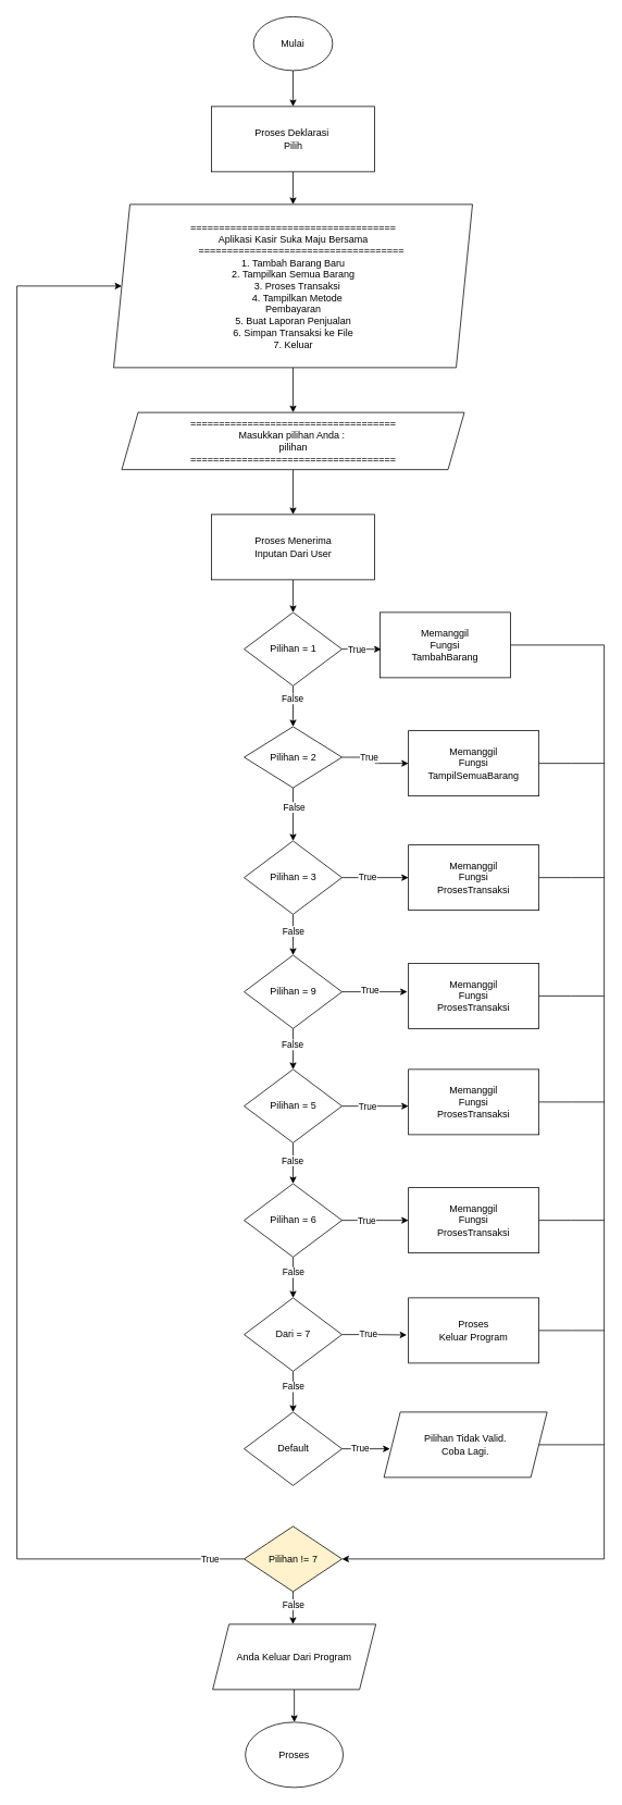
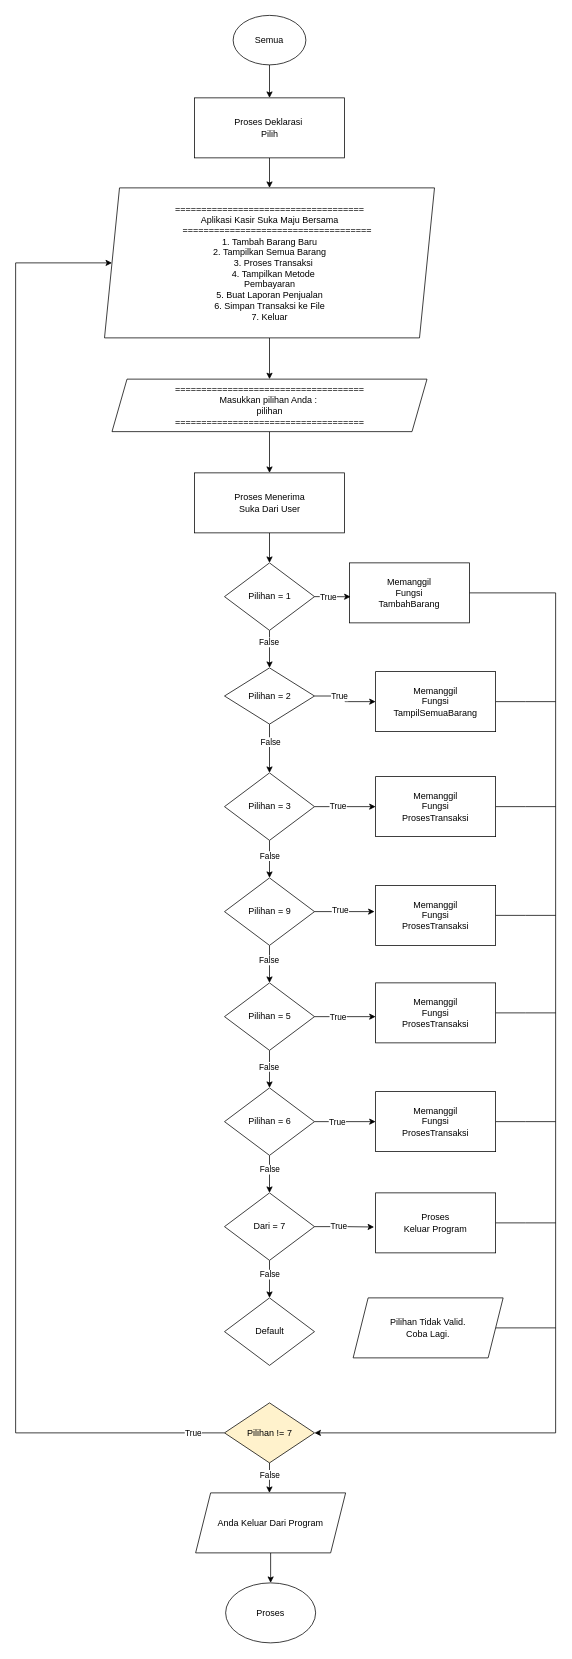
  <mxCell id="0" />
  <mxCell id="1" parent="0" />
  <mxCell id="2" style="edgeStyle=orthogonalEdgeStyle;rounded=0;orthogonalLoop=1;jettySize=auto;html=1;entryX=0.5;entryY=0;entryDx=0;entryDy=0;" parent="1" source="3" target="7" edge="1"><mxGeometry relative="1" as="geometry" /></mxCell>
  <mxCell id="3" value="Proses Deklarasi&amp;nbsp;&lt;div&gt;Pilih&lt;/div&gt;" style="rounded=0;whiteSpace=wrap;html=1;" parent="1" vertex="1"><mxGeometry x="258.5" y="130" width="200" height="80" as="geometry" /></mxCell>
  <mxCell id="4" style="edgeStyle=orthogonalEdgeStyle;rounded=0;orthogonalLoop=1;jettySize=auto;html=1;entryX=0.5;entryY=0;entryDx=0;entryDy=0;" parent="1" source="5" target="3" edge="1"><mxGeometry relative="1" as="geometry" /></mxCell>
- <mxCell id="5" value="Mulai" style="ellipse;whiteSpace=wrap;html=1;" parent="1" vertex="1"><mxGeometry x="310" y="20" width="97" height="66" as="geometry" /></mxCell>
+ <mxCell id="5" value="Semua" style="ellipse;whiteSpace=wrap;html=1;" parent="1" vertex="1"><mxGeometry x="310" y="20" width="97" height="66" as="geometry" /></mxCell>
  <mxCell id="6" style="edgeStyle=orthogonalEdgeStyle;rounded=0;orthogonalLoop=1;jettySize=auto;html=1;entryX=0.5;entryY=0;entryDx=0;entryDy=0;" parent="1" source="7" target="9" edge="1"><mxGeometry relative="1" as="geometry" /></mxCell>
  <mxCell id="7" value="&lt;div&gt;====================================&lt;/div&gt;&lt;div&gt;Aplikasi Kasir Suka Maju Bersama&lt;/div&gt;&lt;div&gt;&amp;nbsp; &amp;nbsp; &amp;nbsp; ====================================&lt;/div&gt;&lt;div&gt;1. Tambah Barang Baru&lt;/div&gt;&lt;div&gt;2. Tampilkan Semua Barang&lt;/div&gt;&lt;div&gt;&amp;nbsp; &amp;nbsp;3. Proses Transaksi&lt;/div&gt;&lt;div&gt;&amp;nbsp; &amp;nbsp;4. Tampilkan Metode&lt;/div&gt;&lt;div&gt;Pembayaran&lt;/div&gt;&lt;div&gt;5. Buat Laporan Penjualan&lt;/div&gt;&lt;div&gt;6. Simpan Transaksi ke File&lt;/div&gt;&lt;div&gt;7. Keluar&lt;/div&gt;" style="shape=parallelogram;perimeter=parallelogramPerimeter;whiteSpace=wrap;html=1;fixedSize=1;" parent="1" vertex="1"><mxGeometry x="138.5" y="250" width="440" height="200" as="geometry" /></mxCell>
  <mxCell id="8" style="edgeStyle=orthogonalEdgeStyle;rounded=0;orthogonalLoop=1;jettySize=auto;html=1;entryX=0.5;entryY=0;entryDx=0;entryDy=0;" parent="1" source="9" target="12" edge="1"><mxGeometry relative="1" as="geometry" /></mxCell>
  <mxCell id="9" value="&lt;div&gt;====================================&lt;/div&gt;&lt;div&gt;Masukkan pilihan Anda :&amp;nbsp;&lt;/div&gt;&lt;div&gt;pilihan&lt;/div&gt;&lt;div&gt;====================================&lt;/div&gt;" style="shape=parallelogram;perimeter=parallelogramPerimeter;whiteSpace=wrap;html=1;fixedSize=1;" parent="1" vertex="1"><mxGeometry x="148.5" y="505" width="420" height="70" as="geometry" /></mxCell>
  <mxCell id="10" value="Proses" style="ellipse;whiteSpace=wrap;html=1;" parent="1" vertex="1"><mxGeometry x="300" y="2110" width="120" height="80" as="geometry" /></mxCell>
  <mxCell id="11" style="edgeStyle=orthogonalEdgeStyle;rounded=0;orthogonalLoop=1;jettySize=auto;html=1;entryX=0.5;entryY=0;entryDx=0;entryDy=0;" parent="1" source="12" target="15" edge="1"><mxGeometry relative="1" as="geometry" /></mxCell>
- <mxCell id="12" value="Proses Menerima&lt;br&gt;Inputan Dari User" style="rounded=0;whiteSpace=wrap;html=1;" parent="1" vertex="1"><mxGeometry x="258.5" y="630" width="200" height="80" as="geometry" /></mxCell>
+ <mxCell id="12" value="Proses Menerima&lt;br&gt;Suka Dari User" style="rounded=0;whiteSpace=wrap;html=1;" parent="1" vertex="1"><mxGeometry x="258.5" y="630" width="200" height="80" as="geometry" /></mxCell>
  <mxCell id="13" style="edgeStyle=orthogonalEdgeStyle;rounded=0;orthogonalLoop=1;jettySize=auto;html=1;entryX=0.5;entryY=0;entryDx=0;entryDy=0;" parent="1" source="15" target="20" edge="1"><mxGeometry relative="1" as="geometry" /></mxCell>
  <mxCell id="14" value="False" style="edgeLabel;html=1;align=center;verticalAlign=middle;resizable=0;points=[];" parent="13" vertex="1" connectable="0"><mxGeometry x="-0.383" y="-1" relative="1" as="geometry"><mxPoint as="offset" /></mxGeometry></mxCell>
  <mxCell id="15" value="Pilihan = 1" style="rhombus;whiteSpace=wrap;html=1;" parent="1" vertex="1"><mxGeometry x="298.5" y="750" width="120" height="90" as="geometry" /></mxCell>
  <mxCell id="16" style="edgeStyle=orthogonalEdgeStyle;rounded=0;orthogonalLoop=1;jettySize=auto;html=1;entryX=0.5;entryY=0;entryDx=0;entryDy=0;" parent="1" source="20" target="25" edge="1"><mxGeometry relative="1" as="geometry" /></mxCell>
  <mxCell id="17" value="False" style="edgeLabel;html=1;align=center;verticalAlign=middle;resizable=0;points=[];" parent="16" vertex="1" connectable="0"><mxGeometry x="-0.307" y="1" relative="1" as="geometry"><mxPoint as="offset" /></mxGeometry></mxCell>
  <mxCell id="18" style="edgeStyle=orthogonalEdgeStyle;rounded=0;orthogonalLoop=1;jettySize=auto;html=1;entryX=0;entryY=0.5;entryDx=0;entryDy=0;" parent="1" source="20" target="46" edge="1"><mxGeometry relative="1" as="geometry" /></mxCell>
  <mxCell id="19" value="True" style="edgeLabel;html=1;align=center;verticalAlign=middle;resizable=0;points=[];" parent="18" vertex="1" connectable="0"><mxGeometry x="-0.248" relative="1" as="geometry"><mxPoint as="offset" /></mxGeometry></mxCell>
  <mxCell id="20" value="Pilihan = 2" style="rhombus;whiteSpace=wrap;html=1;" parent="1" vertex="1"><mxGeometry x="298.5" y="890" width="120" height="75" as="geometry" /></mxCell>
  <mxCell id="21" style="edgeStyle=orthogonalEdgeStyle;rounded=0;orthogonalLoop=1;jettySize=auto;html=1;entryX=0.5;entryY=0;entryDx=0;entryDy=0;" parent="1" source="25" target="28" edge="1"><mxGeometry relative="1" as="geometry" /></mxCell>
  <mxCell id="22" value="False" style="edgeLabel;html=1;align=center;verticalAlign=middle;resizable=0;points=[];" parent="21" vertex="1" connectable="0"><mxGeometry x="-0.192" relative="1" as="geometry"><mxPoint as="offset" /></mxGeometry></mxCell>
  <mxCell id="23" style="edgeStyle=orthogonalEdgeStyle;rounded=0;orthogonalLoop=1;jettySize=auto;html=1;entryX=0;entryY=0.5;entryDx=0;entryDy=0;" parent="1" source="25" target="48" edge="1"><mxGeometry relative="1" as="geometry" /></mxCell>
  <mxCell id="24" value="True" style="edgeLabel;html=1;align=center;verticalAlign=middle;resizable=0;points=[];" parent="23" vertex="1" connectable="0"><mxGeometry x="-0.248" y="1" relative="1" as="geometry"><mxPoint as="offset" /></mxGeometry></mxCell>
  <mxCell id="25" value="Pilihan = 3" style="rhombus;whiteSpace=wrap;html=1;" parent="1" vertex="1"><mxGeometry x="298.5" y="1030" width="120" height="90" as="geometry" /></mxCell>
  <mxCell id="26" style="edgeStyle=orthogonalEdgeStyle;rounded=0;orthogonalLoop=1;jettySize=auto;html=1;entryX=0.5;entryY=0;entryDx=0;entryDy=0;" parent="1" source="28" target="31" edge="1"><mxGeometry relative="1" as="geometry" /></mxCell>
  <mxCell id="27" value="False" style="edgeLabel;html=1;align=center;verticalAlign=middle;resizable=0;points=[];" parent="26" vertex="1" connectable="0"><mxGeometry x="-0.249" y="-1" relative="1" as="geometry"><mxPoint as="offset" /></mxGeometry></mxCell>
  <mxCell id="28" value="Pilihan = 9" style="rhombus;whiteSpace=wrap;html=1;" parent="1" vertex="1"><mxGeometry x="298.5" y="1170" width="120" height="90" as="geometry" /></mxCell>
  <mxCell id="29" style="edgeStyle=orthogonalEdgeStyle;rounded=0;orthogonalLoop=1;jettySize=auto;html=1;entryX=0.5;entryY=0;entryDx=0;entryDy=0;" parent="1" source="31" target="36" edge="1"><mxGeometry relative="1" as="geometry" /></mxCell>
  <mxCell id="30" value="False" style="edgeLabel;html=1;align=center;verticalAlign=middle;resizable=0;points=[];" parent="29" vertex="1" connectable="0"><mxGeometry x="-0.154" y="-1" relative="1" as="geometry"><mxPoint as="offset" /></mxGeometry></mxCell>
  <mxCell id="31" value="Pilihan = 5" style="rhombus;whiteSpace=wrap;html=1;" parent="1" vertex="1"><mxGeometry x="298.5" y="1310" width="120" height="90" as="geometry" /></mxCell>
  <mxCell id="32" style="edgeStyle=orthogonalEdgeStyle;rounded=0;orthogonalLoop=1;jettySize=auto;html=1;entryX=0.5;entryY=0;entryDx=0;entryDy=0;" parent="1" source="36" target="39" edge="1"><mxGeometry relative="1" as="geometry" /></mxCell>
  <mxCell id="33" value="False" style="edgeLabel;html=1;align=center;verticalAlign=middle;resizable=0;points=[];" parent="32" vertex="1" connectable="0"><mxGeometry x="-0.269" relative="1" as="geometry"><mxPoint as="offset" /></mxGeometry></mxCell>
  <mxCell id="34" style="edgeStyle=orthogonalEdgeStyle;rounded=0;orthogonalLoop=1;jettySize=auto;html=1;entryX=0;entryY=0.5;entryDx=0;entryDy=0;" parent="1" source="36" target="58" edge="1"><mxGeometry relative="1" as="geometry" /></mxCell>
  <mxCell id="35" value="True" style="edgeLabel;html=1;align=center;verticalAlign=middle;resizable=0;points=[];" parent="34" vertex="1" connectable="0"><mxGeometry x="-0.271" relative="1" as="geometry"><mxPoint as="offset" /></mxGeometry></mxCell>
  <mxCell id="36" value="Pilihan = 6" style="rhombus;whiteSpace=wrap;html=1;" parent="1" vertex="1"><mxGeometry x="298.5" y="1450" width="120" height="90" as="geometry" /></mxCell>
  <mxCell id="37" style="edgeStyle=orthogonalEdgeStyle;rounded=0;orthogonalLoop=1;jettySize=auto;html=1;entryX=0.5;entryY=0;entryDx=0;entryDy=0;" parent="1" source="39" target="40" edge="1"><mxGeometry relative="1" as="geometry" /></mxCell>
  <mxCell id="38" value="False" style="edgeLabel;html=1;align=center;verticalAlign=middle;resizable=0;points=[];" parent="37" vertex="1" connectable="0"><mxGeometry x="-0.288" relative="1" as="geometry"><mxPoint as="offset" /></mxGeometry></mxCell>
  <mxCell id="39" value="Dari = 7" style="rhombus;whiteSpace=wrap;html=1;" parent="1" vertex="1"><mxGeometry x="298.5" y="1590" width="120" height="90" as="geometry" /></mxCell>
  <mxCell id="40" value="Default" style="rhombus;whiteSpace=wrap;html=1;" parent="1" vertex="1"><mxGeometry x="298.5" y="1730" width="120" height="90" as="geometry" /></mxCell>
  <mxCell id="41" style="edgeStyle=orthogonalEdgeStyle;rounded=0;orthogonalLoop=1;jettySize=auto;html=1;entryX=1;entryY=0.5;entryDx=0;entryDy=0;" parent="1" source="42" target="66" edge="1"><mxGeometry relative="1" as="geometry"><Array as="points"><mxPoint x="740" y="790" /><mxPoint x="740" y="1910" /></Array></mxGeometry></mxCell>
  <mxCell id="42" value="Memanggil&lt;br&gt;Fungsi&lt;br&gt;TambahBarang" style="rounded=0;whiteSpace=wrap;html=1;" parent="1" vertex="1"><mxGeometry x="465" y="750" width="160" height="80" as="geometry" /></mxCell>
  <mxCell id="43" style="edgeStyle=orthogonalEdgeStyle;rounded=0;orthogonalLoop=1;jettySize=auto;html=1;entryX=0.01;entryY=0.565;entryDx=0;entryDy=0;entryPerimeter=0;" parent="1" source="15" target="42" edge="1"><mxGeometry relative="1" as="geometry" /></mxCell>
  <mxCell id="44" value="True" style="edgeLabel;html=1;align=center;verticalAlign=middle;resizable=0;points=[];" parent="43" vertex="1" connectable="0"><mxGeometry x="-0.253" relative="1" as="geometry"><mxPoint as="offset" /></mxGeometry></mxCell>
  <mxCell id="45" style="edgeStyle=orthogonalEdgeStyle;rounded=0;orthogonalLoop=1;jettySize=auto;html=1;endArrow=none;endFill=0;" parent="1" source="46" edge="1"><mxGeometry relative="1" as="geometry"><mxPoint x="740" y="935" as="targetPoint" /></mxGeometry></mxCell>
  <mxCell id="46" value="Memanggil&lt;br&gt;Fungsi&lt;br&gt;TampilSemuaBarang" style="rounded=0;whiteSpace=wrap;html=1;" parent="1" vertex="1"><mxGeometry x="500" y="895" width="160" height="80" as="geometry" /></mxCell>
  <mxCell id="47" style="edgeStyle=orthogonalEdgeStyle;rounded=0;orthogonalLoop=1;jettySize=auto;html=1;endArrow=none;endFill=0;" parent="1" source="48" edge="1"><mxGeometry relative="1" as="geometry"><mxPoint x="740" y="1075" as="targetPoint" /></mxGeometry></mxCell>
  <mxCell id="48" value="Memanggil&lt;br&gt;Fungsi&lt;br&gt;ProsesTransaksi" style="rounded=0;whiteSpace=wrap;html=1;" parent="1" vertex="1"><mxGeometry x="500" y="1035" width="160" height="80" as="geometry" /></mxCell>
  <mxCell id="49" style="edgeStyle=orthogonalEdgeStyle;rounded=0;orthogonalLoop=1;jettySize=auto;html=1;endArrow=none;endFill=0;" parent="1" source="50" edge="1"><mxGeometry relative="1" as="geometry"><mxPoint x="740" y="1220" as="targetPoint" /></mxGeometry></mxCell>
  <mxCell id="50" value="Memanggil&lt;br&gt;Fungsi&lt;br&gt;ProsesTransaksi" style="rounded=0;whiteSpace=wrap;html=1;" parent="1" vertex="1"><mxGeometry x="500" y="1180" width="160" height="80" as="geometry" /></mxCell>
  <mxCell id="51" style="edgeStyle=orthogonalEdgeStyle;rounded=0;orthogonalLoop=1;jettySize=auto;html=1;entryX=-0.009;entryY=0.437;entryDx=0;entryDy=0;entryPerimeter=0;" parent="1" source="28" target="50" edge="1"><mxGeometry relative="1" as="geometry" /></mxCell>
  <mxCell id="52" value="True" style="edgeLabel;html=1;align=center;verticalAlign=middle;resizable=0;points=[];" parent="51" vertex="1" connectable="0"><mxGeometry x="-0.139" y="2" relative="1" as="geometry"><mxPoint as="offset" /></mxGeometry></mxCell>
  <mxCell id="53" style="edgeStyle=orthogonalEdgeStyle;rounded=0;orthogonalLoop=1;jettySize=auto;html=1;endArrow=none;endFill=0;" parent="1" source="54" edge="1"><mxGeometry relative="1" as="geometry"><mxPoint x="740" y="1350" as="targetPoint" /></mxGeometry></mxCell>
  <mxCell id="54" value="Memanggil&lt;br&gt;Fungsi&lt;br&gt;ProsesTransaksi" style="rounded=0;whiteSpace=wrap;html=1;" parent="1" vertex="1"><mxGeometry x="500" y="1310" width="160" height="80" as="geometry" /></mxCell>
  <mxCell id="55" style="edgeStyle=orthogonalEdgeStyle;rounded=0;orthogonalLoop=1;jettySize=auto;html=1;entryX=0;entryY=0.563;entryDx=0;entryDy=0;entryPerimeter=0;" parent="1" source="31" target="54" edge="1"><mxGeometry relative="1" as="geometry" /></mxCell>
  <mxCell id="56" value="True" style="edgeLabel;html=1;align=center;verticalAlign=middle;resizable=0;points=[];" parent="55" vertex="1" connectable="0"><mxGeometry x="-0.247" relative="1" as="geometry"><mxPoint as="offset" /></mxGeometry></mxCell>
  <mxCell id="57" style="edgeStyle=orthogonalEdgeStyle;rounded=0;orthogonalLoop=1;jettySize=auto;html=1;endArrow=none;endFill=0;" parent="1" source="58" edge="1"><mxGeometry relative="1" as="geometry"><mxPoint x="740" y="1495" as="targetPoint" /></mxGeometry></mxCell>
  <mxCell id="58" value="Memanggil&lt;br&gt;Fungsi&lt;br&gt;ProsesTransaksi" style="rounded=0;whiteSpace=wrap;html=1;" parent="1" vertex="1"><mxGeometry x="500" y="1455" width="160" height="80" as="geometry" /></mxCell>
  <mxCell id="59" style="edgeStyle=orthogonalEdgeStyle;rounded=0;orthogonalLoop=1;jettySize=auto;html=1;endArrow=none;endFill=0;" parent="1" source="60" edge="1"><mxGeometry relative="1" as="geometry"><mxPoint x="740" y="1630" as="targetPoint" /></mxGeometry></mxCell>
  <mxCell id="60" value="Proses&lt;br&gt;Keluar Program" style="rounded=0;whiteSpace=wrap;html=1;" parent="1" vertex="1"><mxGeometry x="500" y="1590" width="160" height="80" as="geometry" /></mxCell>
  <mxCell id="61" style="edgeStyle=orthogonalEdgeStyle;rounded=0;orthogonalLoop=1;jettySize=auto;html=1;entryX=-0.013;entryY=0.569;entryDx=0;entryDy=0;entryPerimeter=0;" parent="1" source="39" target="60" edge="1"><mxGeometry relative="1" as="geometry" /></mxCell>
  <mxCell id="62" value="True" style="edgeLabel;html=1;align=center;verticalAlign=middle;resizable=0;points=[];" parent="61" vertex="1" connectable="0"><mxGeometry x="-0.21" y="1" relative="1" as="geometry"><mxPoint as="offset" /></mxGeometry></mxCell>
  <mxCell id="63" style="edgeStyle=orthogonalEdgeStyle;rounded=0;orthogonalLoop=1;jettySize=auto;html=1;endArrow=none;endFill=0;" parent="1" edge="1"><mxGeometry relative="1" as="geometry"><mxPoint x="740" y="1770" as="targetPoint" /><mxPoint x="660" y="1770.029" as="sourcePoint" /></mxGeometry></mxCell>
  <mxCell id="64" style="edgeStyle=orthogonalEdgeStyle;rounded=0;orthogonalLoop=1;jettySize=auto;html=1;entryX=0;entryY=0.5;entryDx=0;entryDy=0;" parent="1" source="66" target="7" edge="1"><mxGeometry relative="1" as="geometry"><Array as="points"><mxPoint x="20" y="1910" /><mxPoint x="20" y="350" /></Array></mxGeometry></mxCell>
  <mxCell id="65" value="True" style="edgeLabel;html=1;align=center;verticalAlign=middle;resizable=0;points=[];" parent="64" vertex="1" connectable="0"><mxGeometry x="-0.957" relative="1" as="geometry"><mxPoint as="offset" /></mxGeometry></mxCell>
  <mxCell id="66" value="Pilihan != 7" style="rhombus;whiteSpace=wrap;html=1;fillColor=#fff2cc;" parent="1" vertex="1"><mxGeometry x="298.5" y="1870" width="120" height="80" as="geometry" /></mxCell>
  <mxCell id="67" style="edgeStyle=orthogonalEdgeStyle;rounded=0;orthogonalLoop=1;jettySize=auto;html=1;entryX=0.5;entryY=0;entryDx=0;entryDy=0;" parent="1" source="68" target="10" edge="1"><mxGeometry relative="1" as="geometry" /></mxCell>
  <mxCell id="68" value="Anda Keluar Dari Program" style="shape=parallelogram;perimeter=parallelogramPerimeter;whiteSpace=wrap;html=1;fixedSize=1;" parent="1" vertex="1"><mxGeometry x="260" y="1990" width="200" height="80" as="geometry" /></mxCell>
  <mxCell id="69" style="edgeStyle=orthogonalEdgeStyle;rounded=0;orthogonalLoop=1;jettySize=auto;html=1;entryX=0.492;entryY=0;entryDx=0;entryDy=0;entryPerimeter=0;" parent="1" source="66" target="68" edge="1"><mxGeometry relative="1" as="geometry" /></mxCell>
  <mxCell id="70" value="False" style="edgeLabel;html=1;align=center;verticalAlign=middle;resizable=0;points=[];" parent="69" vertex="1" connectable="0"><mxGeometry x="-0.251" relative="1" as="geometry"><mxPoint as="offset" /></mxGeometry></mxCell>
  <mxCell id="71" value="Pilihan Tidak Valid.&lt;br&gt;Coba Lagi." style="shape=parallelogram;perimeter=parallelogramPerimeter;whiteSpace=wrap;html=1;fixedSize=1;" parent="1" vertex="1"><mxGeometry x="470" y="1730" width="200" height="80" as="geometry" /></mxCell>
- <mxCell id="72" style="edgeStyle=orthogonalEdgeStyle;rounded=0;orthogonalLoop=1;jettySize=auto;html=1;entryX=0.037;entryY=0.563;entryDx=0;entryDy=0;entryPerimeter=0;" parent="1" source="40" target="71" edge="1"><mxGeometry relative="1" as="geometry" /></mxCell>
- <mxCell id="73" value="True" style="edgeLabel;html=1;align=center;verticalAlign=middle;resizable=0;points=[];" parent="72" vertex="1" connectable="0"><mxGeometry x="-0.249" y="1" relative="1" as="geometry"><mxPoint as="offset" /></mxGeometry></mxCell>
